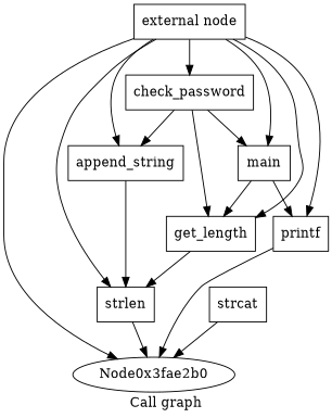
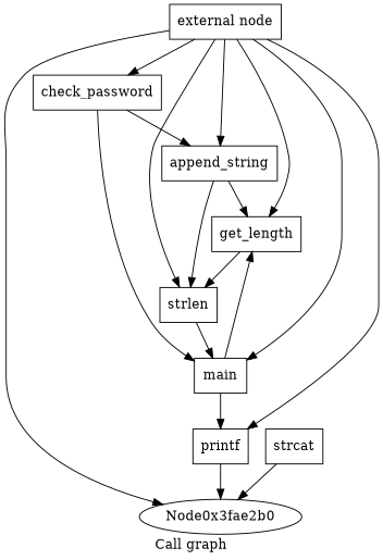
  digraph {
    label="Call graph"
    node [shape=record]
    n1 [label="{external node}"]
    n2 [label="{get_length}"]
    n3 [label="{strlen}"]
    n4 [label="{append_string}"]
    n5 [label="{check_password}"]
    n6 [label="{main}"]
    n7 [label="{printf}"]
    Node0x3fae2b0 [shape=""]
    n9 [label="{strcat}"]
    n1 -> n2
    n1 -> n3
    n1 -> n4
    n1 -> n5
    n1 -> n6
    n1 -> n7
    n1 -> Node0x3fae2b0
    n2 -> n3
-   n3 -> Node0x3fae2b0
+   n3 -> n6
    n4 -> n3
-   n5 -> n2
+   n4 -> n2
    n5 -> n4
    n5 -> n6
    n6 -> n2
    n6 -> n7
    n7 -> Node0x3fae2b0
    n9 -> Node0x3fae2b0
  }
